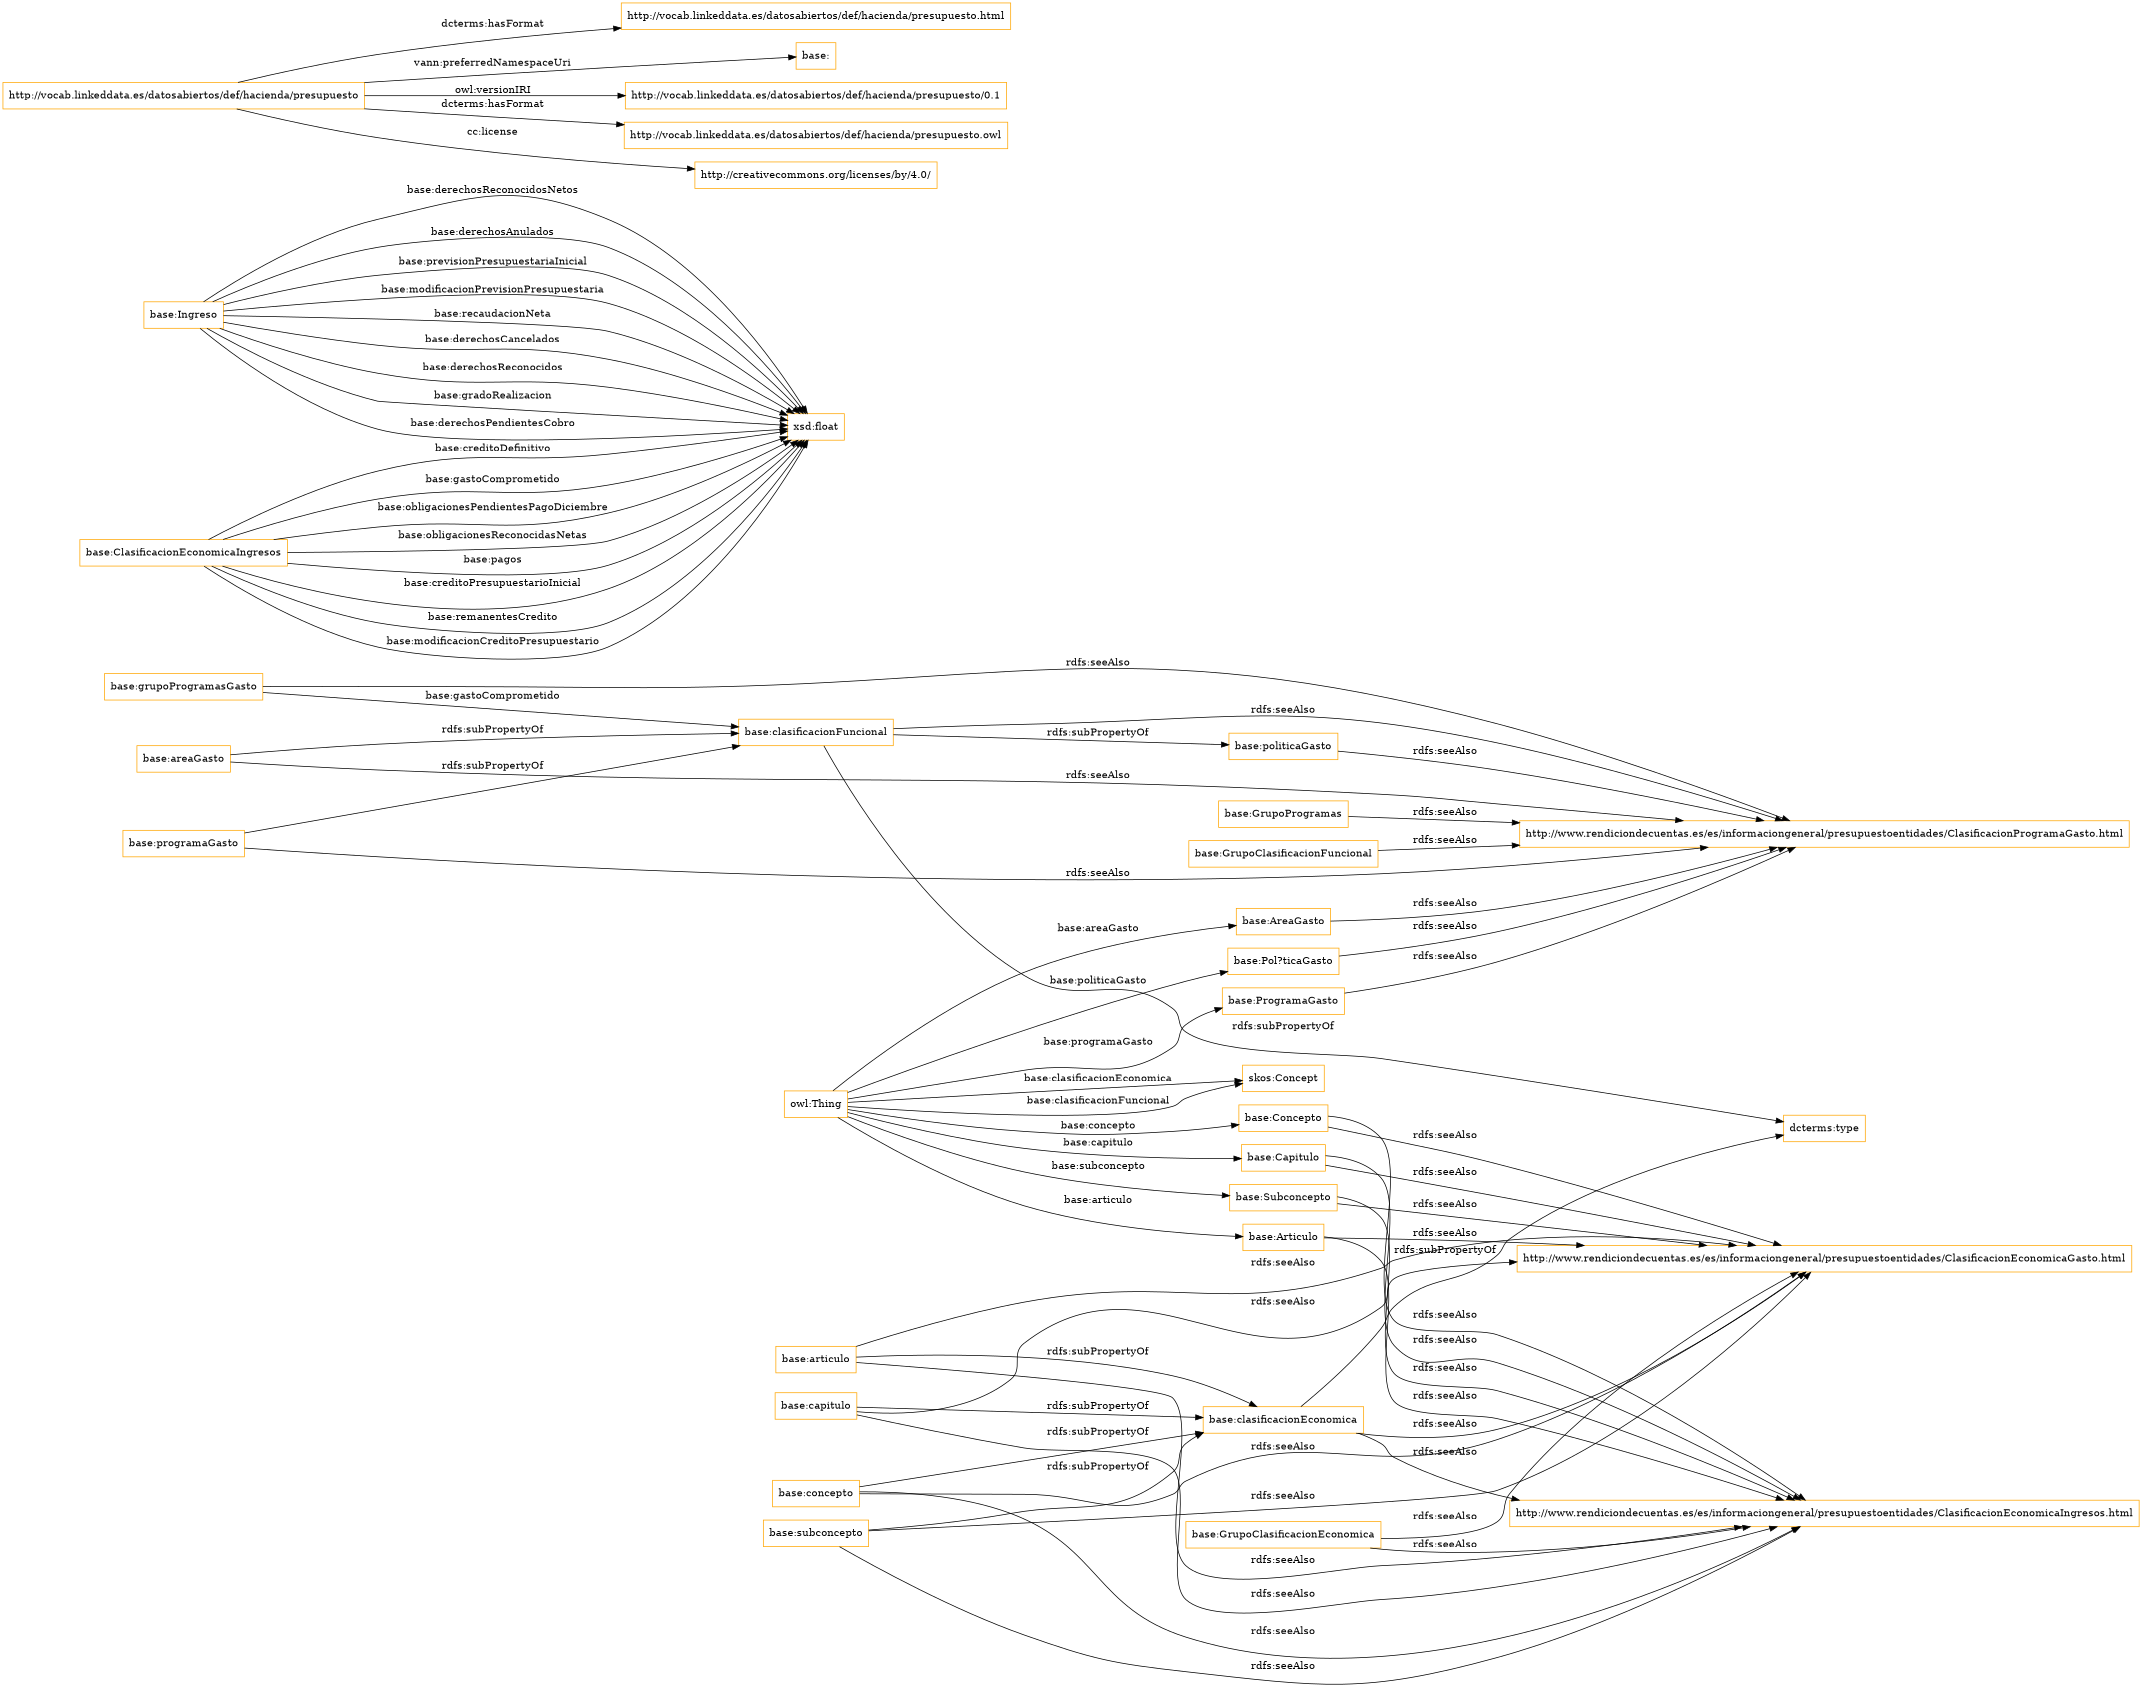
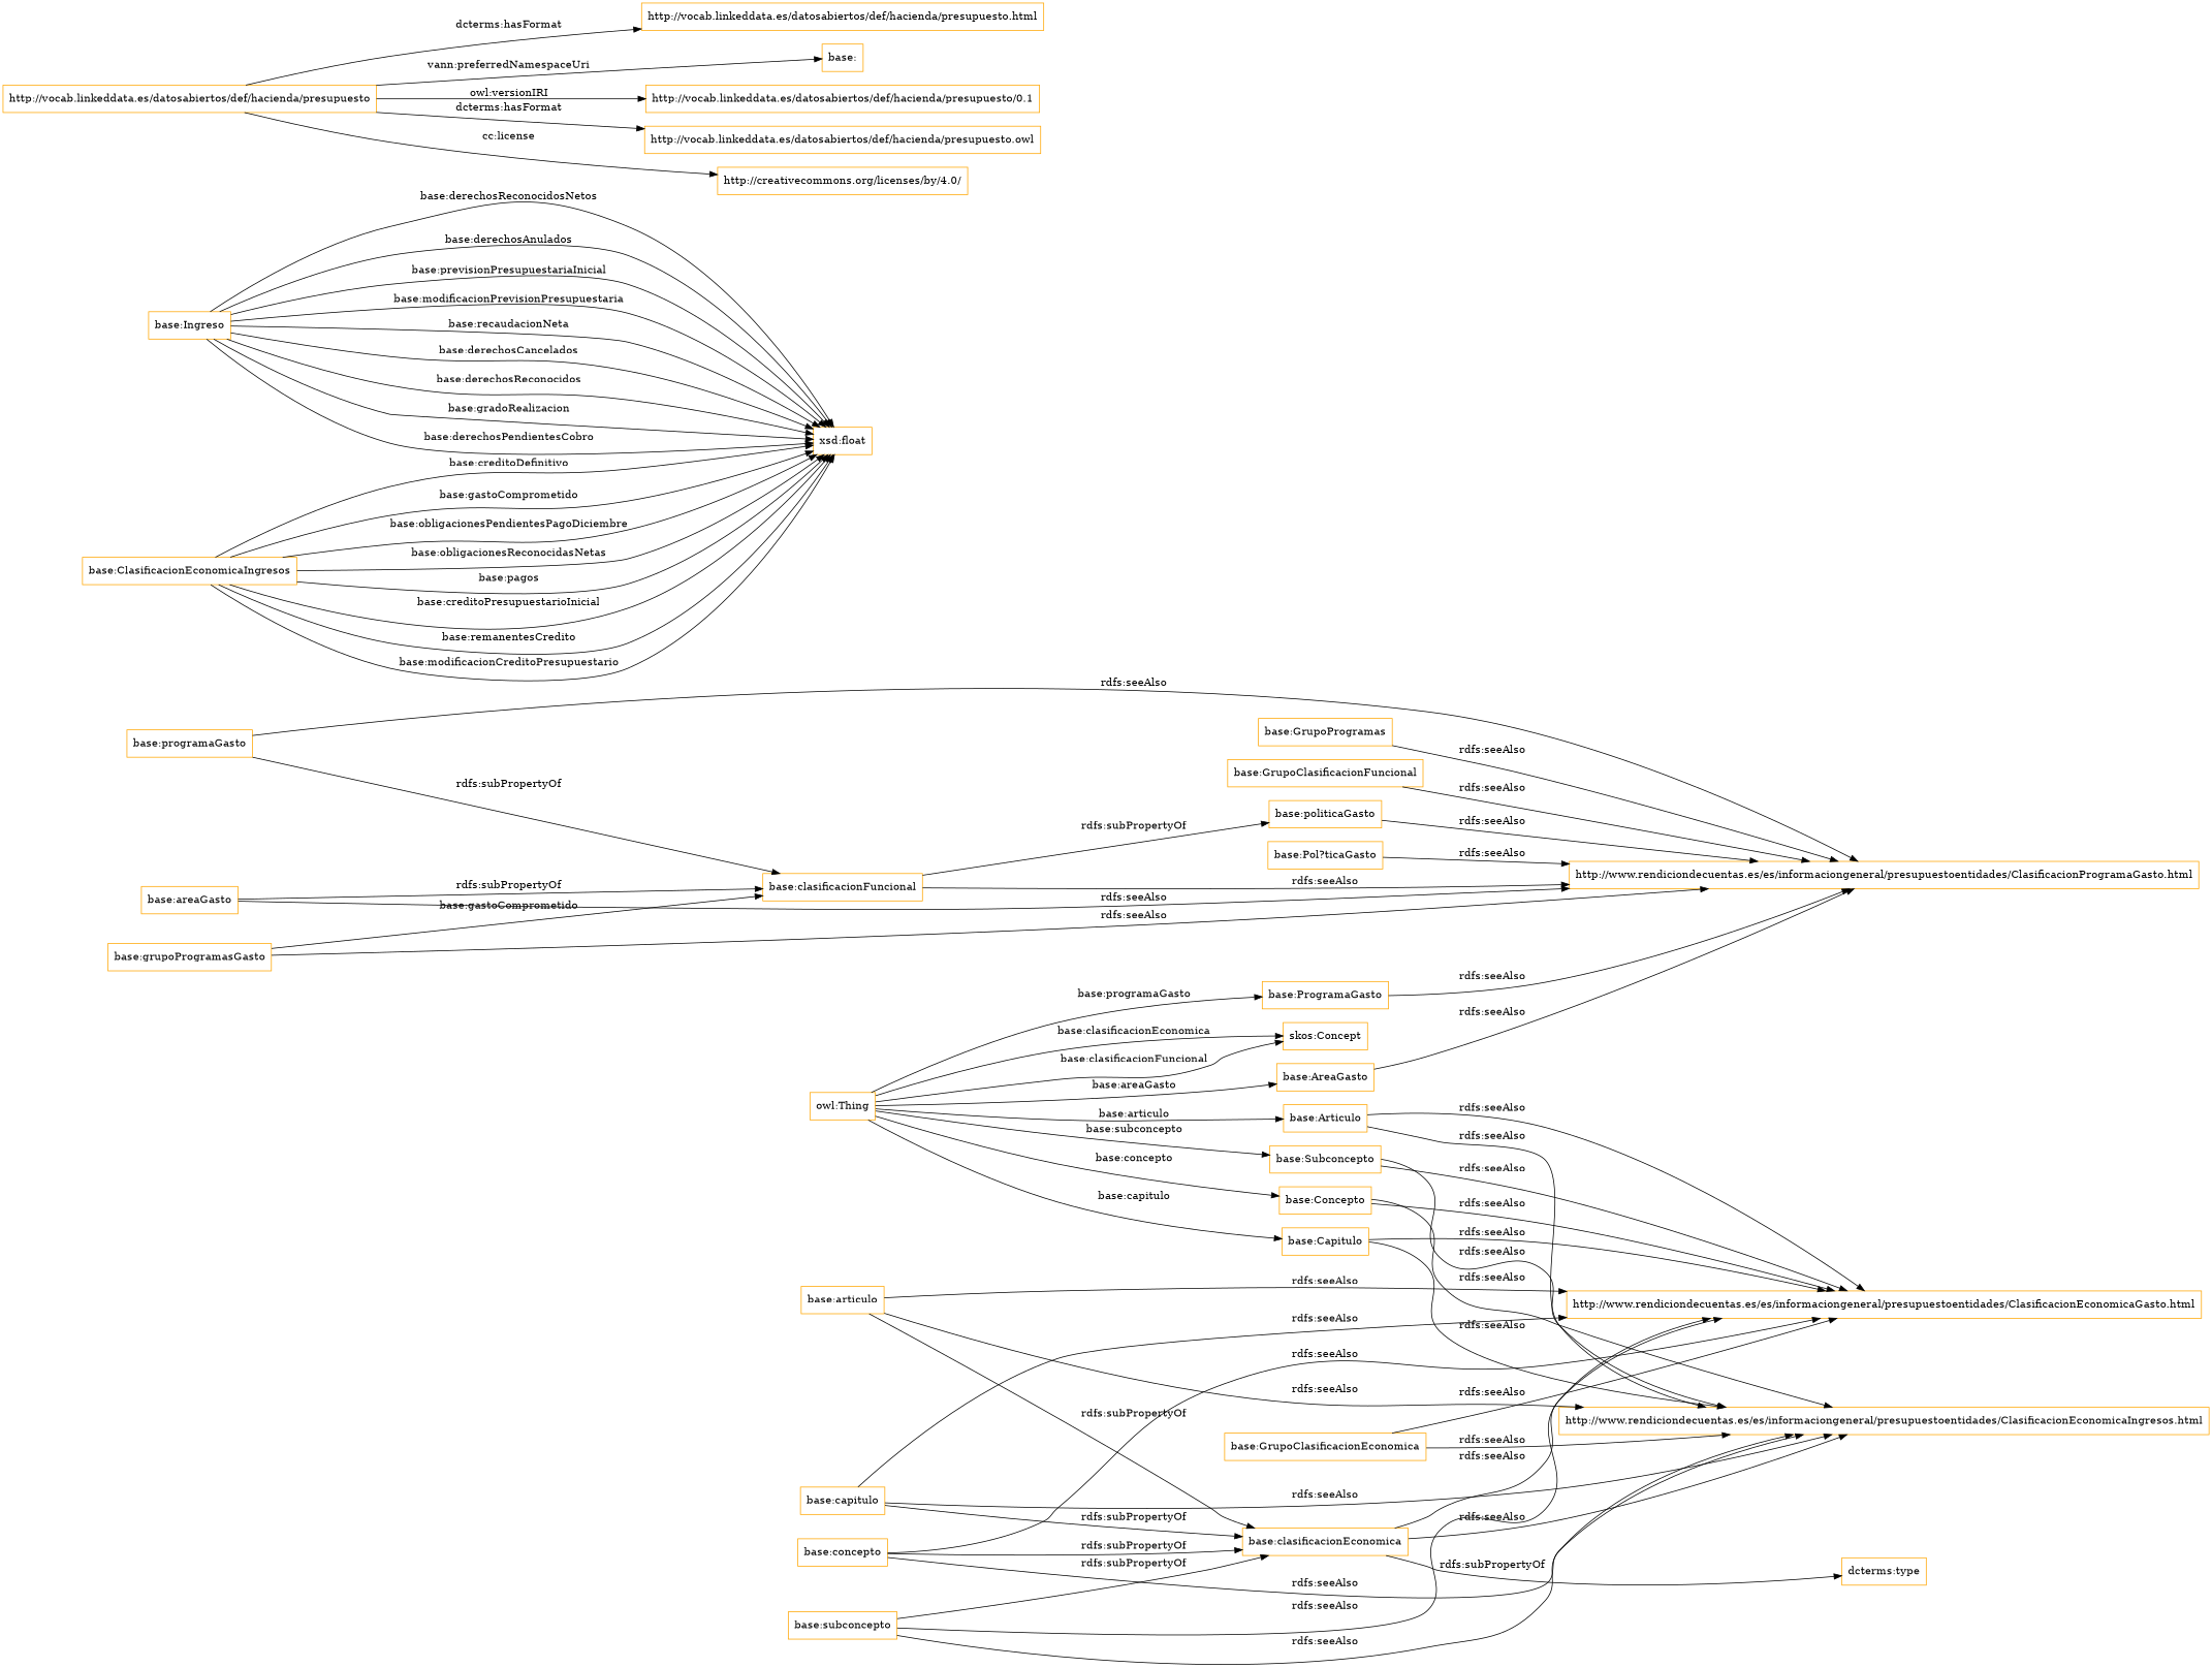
  digraph {
    rankdir=LR
    node [color=orange shape=rectangle]
    "base:GrupoProgramas"
    "http://www.rendiciondecuentas.es/es/informaciongeneral/presupuestoentidades/ClasificacionProgramaGasto.html"
    "base:GrupoClasificacionFuncional"
    "base:Ingreso"
    "xsd:float"
    "base:AreaGasto"
    "base:Articulo"
    "http://www.rendiciondecuentas.es/es/informaciongeneral/presupuestoentidades/ClasificacionEconomicaIngresos.html"
    "http://www.rendiciondecuentas.es/es/informaciongeneral/presupuestoentidades/ClasificacionEconomicaGasto.html"
    "base:Pol?ticaGasto"
    "base:ProgramaGasto"
    "base:Capitulo"
    "base:Subconcepto"
    n14 [label="base:ClasificacionEconomicaIngresos"]
    "base:GrupoClasificacionEconomica"
    "base:Concepto"
    "base:concepto"
    "base:clasificacionEconomica"
    "dcterms:type"
    "base:programaGasto"
    "base:clasificacionFuncional"
    "base:politicaGasto"
    "http://vocab.linkeddata.es/datosabiertos/def/hacienda/presupuesto"
    "http://vocab.linkeddata.es/datosabiertos/def/hacienda/presupuesto.html"
    "base:"
    "http://vocab.linkeddata.es/datosabiertos/def/hacienda/presupuesto/0.1"
    "http://vocab.linkeddata.es/datosabiertos/def/hacienda/presupuesto.owl"
    "http://creativecommons.org/licenses/by/4.0/"
    "base:areaGasto"
    "base:subconcepto"
    "base:articulo"
    "base:grupoProgramasGasto"
    "base:capitulo"
    "owl:Thing"
    "skos:Concept"
    "base:GrupoProgramas" -> "http://www.rendiciondecuentas.es/es/informaciongeneral/presupuestoentidades/ClasificacionProgramaGasto.html" [label="rdfs:seeAlso"]
    "base:GrupoClasificacionFuncional" -> "http://www.rendiciondecuentas.es/es/informaciongeneral/presupuestoentidades/ClasificacionProgramaGasto.html" [label="rdfs:seeAlso"]
    "base:Ingreso" -> "xsd:float" [label="base:derechosReconocidosNetos"]
    "base:Ingreso" -> "xsd:float" [label="base:derechosAnulados"]
    "base:Ingreso" -> "xsd:float" [label="base:previsionPresupuestariaInicial"]
    "base:Ingreso" -> "xsd:float" [label="base:modificacionPrevisionPresupuestaria"]
    "base:Ingreso" -> "xsd:float" [label="base:recaudacionNeta"]
    "base:Ingreso" -> "xsd:float" [label="base:derechosCancelados"]
    "base:Ingreso" -> "xsd:float" [label="base:derechosReconocidos"]
    "base:Ingreso" -> "xsd:float" [label="base:gradoRealizacion"]
    "base:Ingreso" -> "xsd:float" [label="base:derechosPendientesCobro"]
    "base:AreaGasto" -> "http://www.rendiciondecuentas.es/es/informaciongeneral/presupuestoentidades/ClasificacionProgramaGasto.html" [label="rdfs:seeAlso"]
    "base:Articulo" -> "http://www.rendiciondecuentas.es/es/informaciongeneral/presupuestoentidades/ClasificacionEconomicaIngresos.html" [label="rdfs:seeAlso"]
    "base:Articulo" -> "http://www.rendiciondecuentas.es/es/informaciongeneral/presupuestoentidades/ClasificacionEconomicaGasto.html" [label="rdfs:seeAlso"]
    "base:Pol?ticaGasto" -> "http://www.rendiciondecuentas.es/es/informaciongeneral/presupuestoentidades/ClasificacionProgramaGasto.html" [label="rdfs:seeAlso"]
    "base:ProgramaGasto" -> "http://www.rendiciondecuentas.es/es/informaciongeneral/presupuestoentidades/ClasificacionProgramaGasto.html" [label="rdfs:seeAlso"]
    "base:Capitulo" -> "http://www.rendiciondecuentas.es/es/informaciongeneral/presupuestoentidades/ClasificacionEconomicaIngresos.html" [label="rdfs:seeAlso"]
    "base:Capitulo" -> "http://www.rendiciondecuentas.es/es/informaciongeneral/presupuestoentidades/ClasificacionEconomicaGasto.html" [label="rdfs:seeAlso"]
    "base:Subconcepto" -> "http://www.rendiciondecuentas.es/es/informaciongeneral/presupuestoentidades/ClasificacionEconomicaIngresos.html" [label="rdfs:seeAlso"]
    "base:Subconcepto" -> "http://www.rendiciondecuentas.es/es/informaciongeneral/presupuestoentidades/ClasificacionEconomicaGasto.html" [label="rdfs:seeAlso"]
    n14 -> "xsd:float" [label="base:creditoDefinitivo"]
    n14 -> "xsd:float" [label="base:gastoComprometido"]
    n14 -> "xsd:float" [label="base:obligacionesPendientesPagoDiciembre"]
    n14 -> "xsd:float" [label="base:obligacionesReconocidasNetas"]
    n14 -> "xsd:float" [label="base:pagos"]
    n14 -> "xsd:float" [label="base:creditoPresupuestarioInicial"]
    n14 -> "xsd:float" [label="base:remanentesCredito"]
    n14 -> "xsd:float" [label="base:modificacionCreditoPresupuestario"]
    "base:GrupoClasificacionEconomica" -> "http://www.rendiciondecuentas.es/es/informaciongeneral/presupuestoentidades/ClasificacionEconomicaIngresos.html" [label="rdfs:seeAlso"]
    "base:GrupoClasificacionEconomica" -> "http://www.rendiciondecuentas.es/es/informaciongeneral/presupuestoentidades/ClasificacionEconomicaGasto.html" [label="rdfs:seeAlso"]
    "base:Concepto" -> "http://www.rendiciondecuentas.es/es/informaciongeneral/presupuestoentidades/ClasificacionEconomicaIngresos.html" [label="rdfs:seeAlso"]
    "base:Concepto" -> "http://www.rendiciondecuentas.es/es/informaciongeneral/presupuestoentidades/ClasificacionEconomicaGasto.html" [label="rdfs:seeAlso"]
    "base:concepto" -> "http://www.rendiciondecuentas.es/es/informaciongeneral/presupuestoentidades/ClasificacionEconomicaIngresos.html" [label="rdfs:seeAlso"]
    "base:concepto" -> "http://www.rendiciondecuentas.es/es/informaciongeneral/presupuestoentidades/ClasificacionEconomicaGasto.html" [label="rdfs:seeAlso"]
    "base:concepto" -> "base:clasificacionEconomica" [label="rdfs:subPropertyOf"]
    "base:clasificacionEconomica" -> "http://www.rendiciondecuentas.es/es/informaciongeneral/presupuestoentidades/ClasificacionEconomicaIngresos.html" [label="rdfs:seeAlso"]
    "base:clasificacionEconomica" -> "http://www.rendiciondecuentas.es/es/informaciongeneral/presupuestoentidades/ClasificacionEconomicaGasto.html" [label="rdfs:seeAlso"]
    "base:clasificacionEconomica" -> "dcterms:type" [label="rdfs:subPropertyOf"]
    "base:programaGasto" -> "http://www.rendiciondecuentas.es/es/informaciongeneral/presupuestoentidades/ClasificacionProgramaGasto.html" [label="rdfs:seeAlso"]
    "base:programaGasto" -> "base:clasificacionFuncional" [label="rdfs:subPropertyOf"]
    "base:clasificacionFuncional" -> "http://www.rendiciondecuentas.es/es/informaciongeneral/presupuestoentidades/ClasificacionProgramaGasto.html" [label="rdfs:seeAlso"]
-   "base:clasificacionFuncional" -> "dcterms:type" [label="rdfs:subPropertyOf"]
    "base:clasificacionFuncional" -> "base:politicaGasto" [label="rdfs:subPropertyOf"]
    "base:politicaGasto" -> "http://www.rendiciondecuentas.es/es/informaciongeneral/presupuestoentidades/ClasificacionProgramaGasto.html" [label="rdfs:seeAlso"]
    "http://vocab.linkeddata.es/datosabiertos/def/hacienda/presupuesto" -> "http://vocab.linkeddata.es/datosabiertos/def/hacienda/presupuesto.html" [label="dcterms:hasFormat"]
    "http://vocab.linkeddata.es/datosabiertos/def/hacienda/presupuesto" -> "base:" [label="vann:preferredNamespaceUri"]
    "http://vocab.linkeddata.es/datosabiertos/def/hacienda/presupuesto" -> "http://vocab.linkeddata.es/datosabiertos/def/hacienda/presupuesto/0.1" [label="owl:versionIRI"]
    "http://vocab.linkeddata.es/datosabiertos/def/hacienda/presupuesto" -> "http://vocab.linkeddata.es/datosabiertos/def/hacienda/presupuesto.owl" [label="dcterms:hasFormat"]
    "http://vocab.linkeddata.es/datosabiertos/def/hacienda/presupuesto" -> "http://creativecommons.org/licenses/by/4.0/" [label="cc:license"]
    "base:areaGasto" -> "http://www.rendiciondecuentas.es/es/informaciongeneral/presupuestoentidades/ClasificacionProgramaGasto.html" [label="rdfs:seeAlso"]
    "base:areaGasto" -> "base:clasificacionFuncional" [label="rdfs:subPropertyOf"]
    "base:subconcepto" -> "http://www.rendiciondecuentas.es/es/informaciongeneral/presupuestoentidades/ClasificacionEconomicaIngresos.html" [label="rdfs:seeAlso"]
    "base:subconcepto" -> "http://www.rendiciondecuentas.es/es/informaciongeneral/presupuestoentidades/ClasificacionEconomicaGasto.html" [label="rdfs:seeAlso"]
    "base:subconcepto" -> "base:clasificacionEconomica" [label="rdfs:subPropertyOf"]
    "base:articulo" -> "http://www.rendiciondecuentas.es/es/informaciongeneral/presupuestoentidades/ClasificacionEconomicaIngresos.html" [label="rdfs:seeAlso"]
    "base:articulo" -> "http://www.rendiciondecuentas.es/es/informaciongeneral/presupuestoentidades/ClasificacionEconomicaGasto.html" [label="rdfs:seeAlso"]
    "base:articulo" -> "base:clasificacionEconomica" [label="rdfs:subPropertyOf"]
    "base:grupoProgramasGasto" -> "http://www.rendiciondecuentas.es/es/informaciongeneral/presupuestoentidades/ClasificacionProgramaGasto.html" [label="rdfs:seeAlso"]
    "base:grupoProgramasGasto" -> "base:clasificacionFuncional" [label="base:gastoComprometido"]
    "base:capitulo" -> "http://www.rendiciondecuentas.es/es/informaciongeneral/presupuestoentidades/ClasificacionEconomicaIngresos.html" [label="rdfs:seeAlso"]
    "base:capitulo" -> "http://www.rendiciondecuentas.es/es/informaciongeneral/presupuestoentidades/ClasificacionEconomicaGasto.html" [label="rdfs:seeAlso"]
    "base:capitulo" -> "base:clasificacionEconomica" [label="rdfs:subPropertyOf"]
    "owl:Thing" -> "base:AreaGasto" [label="base:areaGasto"]
    "owl:Thing" -> "base:Articulo" [label="base:articulo"]
-   "owl:Thing" -> "base:Pol?ticaGasto" [label="base:politicaGasto"]
    "owl:Thing" -> "base:ProgramaGasto" [label="base:programaGasto"]
    "owl:Thing" -> "base:Capitulo" [label="base:capitulo"]
    "owl:Thing" -> "base:Subconcepto" [label="base:subconcepto"]
    "owl:Thing" -> "base:Concepto" [label="base:concepto"]
    "owl:Thing" -> "skos:Concept" [label="base:clasificacionEconomica"]
    "owl:Thing" -> "skos:Concept" [label="base:clasificacionFuncional"]
  }
